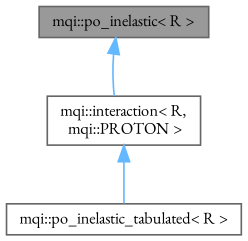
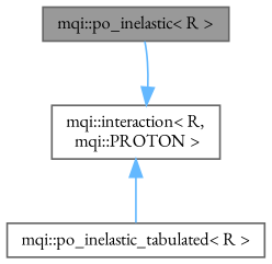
  digraph {
    fontname="EB Garamond"
    node [color=gray40 fillcolor=white fontname="EB Garamond" fontsize=10 shape=box style=filled]
    edge [color=steelblue1 dir=back fontname="EB Garamond" fontsize=10 labelfontname=Helvetica labelfontsize=10 style=solid]
    n1 [fillcolor=grey60 fontcolor=black height=0.2 label="mqi::po_inelastic\< R \>" width=0.4]
    n2 [height=0.2 label="mqi::po_inelastic_tabulated\< R \>" width=0.4]
    n3 [height=0.2 label="mqi::interaction\< R,\l mqi::PROTON \>" width=0.4]
-   n1 -> n3
+   n3 -> n1
    n3 -> n2
  }
